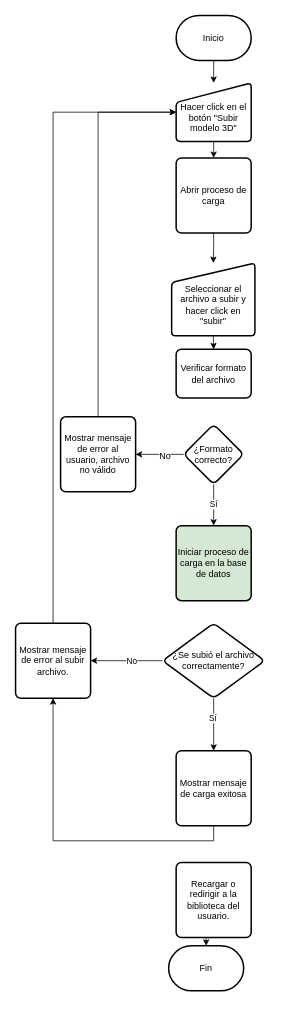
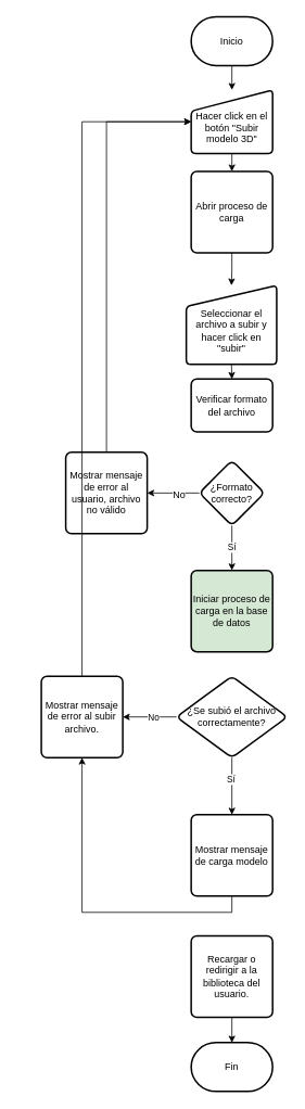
  <mxCell id="0" />
  <mxCell id="1" parent="0" />
  <mxCell id="2" style="edgeStyle=orthogonalEdgeStyle;rounded=0;orthogonalLoop=1;jettySize=auto;html=1;exitX=0.5;exitY=1;exitDx=0;exitDy=0;exitPerimeter=0;entryX=0.5;entryY=0;entryDx=0;entryDy=0;" edge="1" parent="1" source="3" target="5"><mxGeometry relative="1" as="geometry" /></mxCell>
  <mxCell id="3" value="Inicio" style="strokeWidth=2;html=1;shape=mxgraph.flowchart.terminator;whiteSpace=wrap;" vertex="1" parent="1"><mxGeometry x="234" y="20" width="100" height="60" as="geometry" /></mxCell>
  <mxCell id="4" style="edgeStyle=orthogonalEdgeStyle;rounded=0;orthogonalLoop=1;jettySize=auto;html=1;exitX=0.5;exitY=1;exitDx=0;exitDy=0;entryX=0.5;entryY=0;entryDx=0;entryDy=0;" edge="1" parent="1" source="5" target="7"><mxGeometry relative="1" as="geometry" /></mxCell>
  <mxCell id="5" value="&lt;br&gt;&lt;div&gt;Hacer click en el botón &quot;Subir modelo 3D&quot;&lt;/div&gt;" style="html=1;strokeWidth=2;shape=manualInput;whiteSpace=wrap;rounded=1;size=26;arcSize=11;" vertex="1" parent="1"><mxGeometry x="234" y="110" width="100" height="78" as="geometry" /></mxCell>
  <mxCell id="6" style="edgeStyle=orthogonalEdgeStyle;rounded=0;orthogonalLoop=1;jettySize=auto;html=1;exitX=0.5;exitY=1;exitDx=0;exitDy=0;entryX=0.5;entryY=0;entryDx=0;entryDy=0;" edge="1" parent="1" source="7" target="9"><mxGeometry relative="1" as="geometry" /></mxCell>
  <mxCell id="7" value="Abrir proceso de carga" style="rounded=1;whiteSpace=wrap;html=1;absoluteArcSize=1;arcSize=14;strokeWidth=2;" vertex="1" parent="1"><mxGeometry x="234" y="210" width="100" height="100" as="geometry" /></mxCell>
  <mxCell id="8" style="edgeStyle=orthogonalEdgeStyle;rounded=0;orthogonalLoop=1;jettySize=auto;html=1;exitX=0.5;exitY=1;exitDx=0;exitDy=0;entryX=0.5;entryY=0;entryDx=0;entryDy=0;" edge="1" parent="1" source="9" target="10"><mxGeometry relative="1" as="geometry" /></mxCell>
  <mxCell id="9" value="&lt;div&gt;&lt;br&gt;&lt;/div&gt;Seleccionar el archivo a subir y hacer click en &quot;subir&quot;" style="html=1;strokeWidth=2;shape=manualInput;whiteSpace=wrap;rounded=1;size=26;arcSize=11;perimeterSpacing=0;shadow=0;recursiveResize=1;resizeWidth=1;resizeHeight=1;" vertex="1" parent="1"><mxGeometry x="228" y="350" width="111" height="97" as="geometry" /></mxCell>
  <mxCell id="10" value="Verificar formato del archivo" style="rounded=1;whiteSpace=wrap;html=1;absoluteArcSize=1;arcSize=14;strokeWidth=2;" vertex="1" parent="1"><mxGeometry x="234" y="465" width="100" height="65" as="geometry" /></mxCell>
  <mxCell id="11" value="" style="edgeStyle=orthogonalEdgeStyle;rounded=0;orthogonalLoop=1;jettySize=auto;html=1;entryX=1;entryY=0.5;entryDx=0;entryDy=0;" edge="1" parent="1" source="15" target="17"><mxGeometry relative="1" as="geometry"><mxPoint x="184" y="640" as="targetPoint" /></mxGeometry></mxCell>
  <mxCell id="12" value="No" style="edgeLabel;html=1;align=center;verticalAlign=middle;resizable=0;points=[];fontSize=12;" vertex="1" connectable="0" parent="11"><mxGeometry x="-0.185" y="2" relative="1" as="geometry"><mxPoint as="offset" /></mxGeometry></mxCell>
  <mxCell id="13" style="edgeStyle=orthogonalEdgeStyle;rounded=0;orthogonalLoop=1;jettySize=auto;html=1;exitX=0.5;exitY=1;exitDx=0;exitDy=0;" edge="1" parent="1" source="15" target="18"><mxGeometry relative="1" as="geometry" /></mxCell>
  <mxCell id="14" value="Sí" style="edgeLabel;html=1;align=center;verticalAlign=middle;resizable=0;points=[];spacingLeft=-6;" vertex="1" connectable="0" parent="13"><mxGeometry x="-0.04" y="2" relative="1" as="geometry"><mxPoint as="offset" /></mxGeometry></mxCell>
  <mxCell id="15" value="¿Formato correcto?" style="rhombus;whiteSpace=wrap;html=1;rounded=1;arcSize=14;strokeWidth=2;" vertex="1" parent="1"><mxGeometry x="244" y="565" width="80" height="80" as="geometry" /></mxCell>
  <mxCell id="16" style="edgeStyle=orthogonalEdgeStyle;rounded=0;orthogonalLoop=1;jettySize=auto;html=1;exitX=0.5;exitY=0;exitDx=0;exitDy=0;entryX=0;entryY=0.5;entryDx=0;entryDy=0;" edge="1" parent="1" source="17" target="5"><mxGeometry relative="1" as="geometry" /></mxCell>
  <mxCell id="17" value="Mostrar mensaje de error al usuario, archivo no válido" style="rounded=1;whiteSpace=wrap;html=1;absoluteArcSize=1;arcSize=14;strokeWidth=2;" vertex="1" parent="1"><mxGeometry x="80" y="555" width="100" height="100" as="geometry" /></mxCell>
  <mxCell id="18" value="Iniciar proceso de carga en la base de datos" style="rounded=1;whiteSpace=wrap;html=1;absoluteArcSize=1;arcSize=14;strokeWidth=2;fillColor=#d5e8d4;" vertex="1" parent="1"><mxGeometry x="234" y="700" width="100" height="100" as="geometry" /></mxCell>
  <mxCell id="19" style="edgeStyle=orthogonalEdgeStyle;rounded=0;orthogonalLoop=1;jettySize=auto;html=1;exitX=0;exitY=0.5;exitDx=0;exitDy=0;" edge="1" parent="1" source="23" target="25"><mxGeometry relative="1" as="geometry" /></mxCell>
  <mxCell id="20" value="No" style="edgeLabel;html=1;align=center;verticalAlign=middle;resizable=0;points=[];" vertex="1" connectable="0" parent="19"><mxGeometry x="-0.13" relative="1" as="geometry"><mxPoint as="offset" /></mxGeometry></mxCell>
  <mxCell id="21" style="edgeStyle=orthogonalEdgeStyle;rounded=0;orthogonalLoop=1;jettySize=auto;html=1;exitX=0.5;exitY=1;exitDx=0;exitDy=0;entryX=0.5;entryY=0;entryDx=0;entryDy=0;" edge="1" parent="1" source="23" target="27"><mxGeometry relative="1" as="geometry" /></mxCell>
  <mxCell id="22" value="Sí" style="edgeLabel;html=1;align=center;verticalAlign=middle;resizable=0;points=[];" vertex="1" connectable="0" parent="21"><mxGeometry x="-0.25" y="-2" relative="1" as="geometry"><mxPoint as="offset" /></mxGeometry></mxCell>
  <mxCell id="23" value="¿Se subió el archivo correctamente?" style="rhombus;whiteSpace=wrap;html=1;rounded=1;arcSize=14;strokeWidth=2;" vertex="1" parent="1"><mxGeometry x="216" y="830" width="136" height="100" as="geometry" /></mxCell>
  <mxCell id="24" style="edgeStyle=orthogonalEdgeStyle;rounded=0;orthogonalLoop=1;jettySize=auto;html=1;exitX=0.5;exitY=0;exitDx=0;exitDy=0;entryX=0;entryY=0.5;entryDx=0;entryDy=0;" edge="1" parent="1" source="25" target="5"><mxGeometry relative="1" as="geometry" /></mxCell>
- <mxCell id="25" value="Mostrar mensaje de error al subir archivo." style="rounded=1;whiteSpace=wrap;html=1;absoluteArcSize=1;arcSize=14;strokeWidth=2;" vertex="1" parent="1"><mxGeometry x="20" y="830" width="100" height="100" as="geometry" /></mxCell>
+ <mxCell id="25" value="Mostrar mensaje de error al subir archivo." style="rounded=1;whiteSpace=wrap;html=1;absoluteArcSize=1;arcSize=14;strokeWidth=2;" vertex="1" parent="1"><mxGeometry x="50" y="830" width="100" height="100" as="geometry" /></mxCell>
  <mxCell id="26" style="edgeStyle=orthogonalEdgeStyle;rounded=0;orthogonalLoop=1;jettySize=auto;html=1;exitX=0.5;exitY=1;exitDx=0;exitDy=0;" edge="1" parent="1" source="27" target="25"><mxGeometry relative="1" as="geometry"><mxPoint x="284" y="1149" as="targetPoint" /></mxGeometry></mxCell>
- <mxCell id="27" value="Mostrar mensaje de carga exitosa" style="rounded=1;whiteSpace=wrap;html=1;absoluteArcSize=1;arcSize=14;strokeWidth=2;" vertex="1" parent="1"><mxGeometry x="234" y="1000" width="100" height="100" as="geometry" /></mxCell>
+ <mxCell id="27" value="Mostrar mensaje de carga modelo" style="rounded=1;whiteSpace=wrap;html=1;absoluteArcSize=1;arcSize=14;strokeWidth=2;" vertex="1" parent="1"><mxGeometry x="234" y="1000" width="100" height="100" as="geometry" /></mxCell>
  <mxCell id="28" value="Recargar o redirigir a la biblioteca del usuario." style="rounded=1;whiteSpace=wrap;html=1;absoluteArcSize=1;arcSize=14;strokeWidth=2;" vertex="1" parent="1"><mxGeometry x="234" y="1149" width="100" height="100" as="geometry" /></mxCell>
- <mxCell id="29" value="Fin" style="strokeWidth=2;html=1;shape=mxgraph.flowchart.terminator;whiteSpace=wrap;" vertex="1" parent="1"><mxGeometry x="224" y="1260" width="100" height="60" as="geometry" /></mxCell>
+ <mxCell id="29" value="Fin" style="strokeWidth=2;html=1;shape=mxgraph.flowchart.terminator;whiteSpace=wrap;" vertex="1" parent="1"><mxGeometry x="234" y="1280" width="100" height="60" as="geometry" /></mxCell>
  <mxCell id="30" style="edgeStyle=orthogonalEdgeStyle;rounded=0;orthogonalLoop=1;jettySize=auto;html=1;exitX=0.5;exitY=1;exitDx=0;exitDy=0;entryX=0.5;entryY=0;entryDx=0;entryDy=0;entryPerimeter=0;" edge="1" parent="1" source="28" target="29"><mxGeometry relative="1" as="geometry" /></mxCell>
